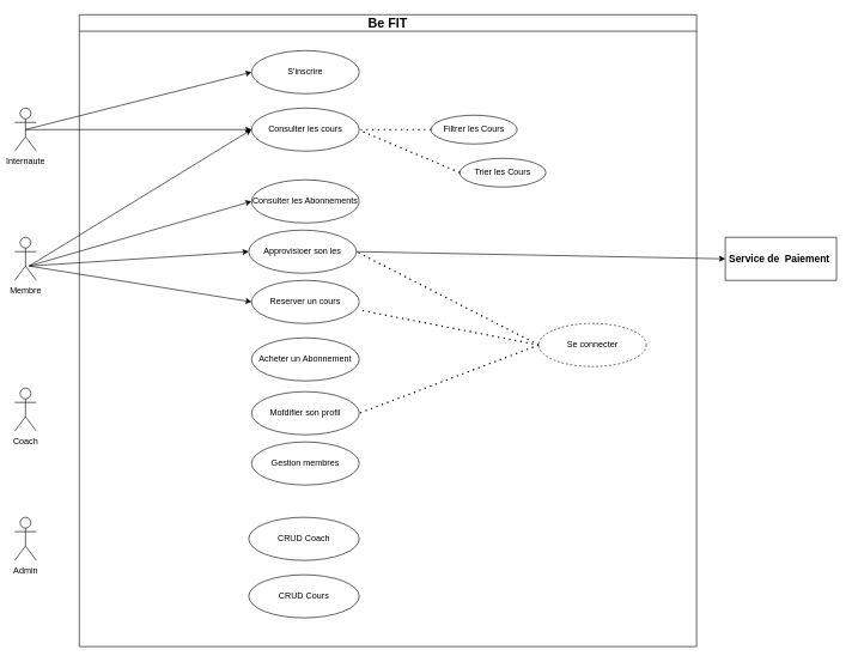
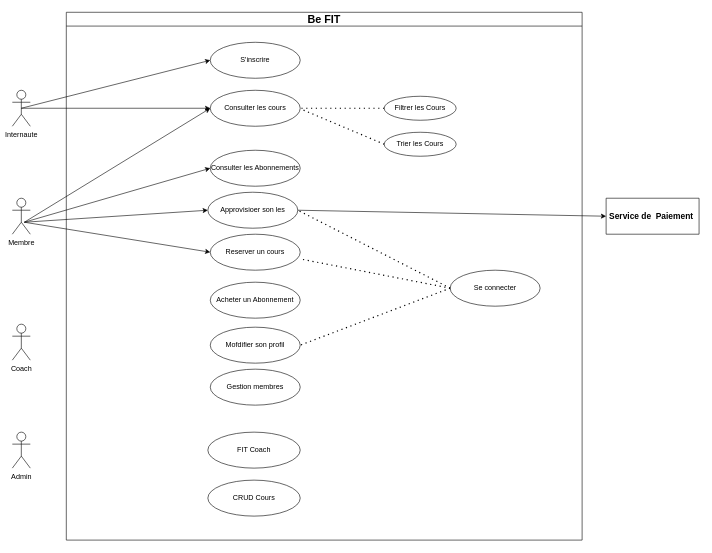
  <mxCell id="0" />
  <mxCell id="1" parent="0" />
  <mxCell id="2" value="Internaute&lt;br&gt;" style="shape=umlActor;verticalLabelPosition=bottom;verticalAlign=top;html=1;outlineConnect=0;" parent="1" vertex="1"><mxGeometry x="20" y="150" width="30" height="60" as="geometry" /></mxCell>
  <mxCell id="3" value="Membre" style="shape=umlActor;verticalLabelPosition=bottom;verticalAlign=top;html=1;outlineConnect=0;" parent="1" vertex="1"><mxGeometry x="20" y="330" width="30" height="60" as="geometry" /></mxCell>
  <mxCell id="4" value="Admin&lt;br&gt;" style="shape=umlActor;verticalLabelPosition=bottom;verticalAlign=top;html=1;outlineConnect=0;" parent="1" vertex="1"><mxGeometry x="20" y="720" width="30" height="60" as="geometry" /></mxCell>
  <mxCell id="5" value="&lt;font style=&quot;font-size: 18px;&quot;&gt;Be FIT&lt;/font&gt;" style="swimlane;whiteSpace=wrap;html=1;startSize=23;" parent="1" vertex="1"><mxGeometry x="110" y="20" width="860" height="880" as="geometry" /></mxCell>
  <mxCell id="6" value="Consulter les cours" style="ellipse;whiteSpace=wrap;html=1;" parent="5" vertex="1"><mxGeometry x="240" y="130" width="150" height="60" as="geometry" /></mxCell>
- <mxCell id="7" value="Filtrer les Cours" style="ellipse;whiteSpace=wrap;html=1;" parent="5" vertex="1"><mxGeometry x="490" y="140" width="120" height="40" as="geometry" /></mxCell>
+ <mxCell id="7" value="Filtrer les Cours" style="ellipse;whiteSpace=wrap;html=1;" parent="5" vertex="1"><mxGeometry x="530" y="140" width="120" height="40" as="geometry" /></mxCell>
  <mxCell id="8" value="Trier les Cours" style="ellipse;whiteSpace=wrap;html=1;" parent="5" vertex="1"><mxGeometry x="530" y="200" width="120" height="40" as="geometry" /></mxCell>
- <mxCell id="9" value="CRUD Coach" style="ellipse;whiteSpace=wrap;html=1;" vertex="1" parent="5"><mxGeometry x="236" y="700" width="154" height="60" as="geometry" /></mxCell>
+ <mxCell id="9" value="FIT Coach" style="ellipse;whiteSpace=wrap;html=1;" vertex="1" parent="5"><mxGeometry x="236" y="700" width="154" height="60" as="geometry" /></mxCell>
  <mxCell id="10" value="Reserver un cours" style="ellipse;whiteSpace=wrap;html=1;" vertex="1" parent="5"><mxGeometry x="240" y="370" width="150" height="60" as="geometry" /></mxCell>
  <mxCell id="11" value="S'inscrire" style="ellipse;whiteSpace=wrap;html=1;" vertex="1" parent="5"><mxGeometry x="240" y="50" width="150" height="60" as="geometry" /></mxCell>
  <mxCell id="12" value="Approvisioer son les" style="ellipse;whiteSpace=wrap;html=1;" vertex="1" parent="5"><mxGeometry x="236" y="300" width="150" height="60" as="geometry" /></mxCell>
  <mxCell id="13" value="Consulter les Abonnements" style="ellipse;whiteSpace=wrap;html=1;" vertex="1" parent="5"><mxGeometry x="240" y="230" width="150" height="60" as="geometry" /></mxCell>
  <mxCell id="14" value="Acheter un Abonnement" style="ellipse;whiteSpace=wrap;html=1;" vertex="1" parent="5"><mxGeometry x="240" y="450" width="150" height="60" as="geometry" /></mxCell>
  <mxCell id="15" value="Mofdifier son profil&lt;br&gt;" style="ellipse;whiteSpace=wrap;html=1;" vertex="1" parent="5"><mxGeometry x="240" y="525" width="150" height="60" as="geometry" /></mxCell>
  <mxCell id="16" style="edgeStyle=orthogonalEdgeStyle;rounded=0;orthogonalLoop=1;jettySize=auto;html=1;exitX=0.5;exitY=1;exitDx=0;exitDy=0;" edge="1" parent="5" source="15" target="15"><mxGeometry relative="1" as="geometry" /></mxCell>
  <mxCell id="17" value="" style="endArrow=none;dashed=1;html=1;dashPattern=1 3;strokeWidth=2;rounded=0;entryX=1.019;entryY=0.697;entryDx=0;entryDy=0;entryPerimeter=0;exitX=0;exitY=0.5;exitDx=0;exitDy=0;" edge="1" parent="5" source="18" target="10"><mxGeometry width="50" height="50" relative="1" as="geometry"><mxPoint x="640" y="460" as="sourcePoint" /><mxPoint x="790" y="410" as="targetPoint" /></mxGeometry></mxCell>
- <mxCell id="18" value="Se connecter" style="ellipse;whiteSpace=wrap;html=1;dashed=1;" vertex="1" parent="5"><mxGeometry x="640" y="430" width="150" height="60" as="geometry" /></mxCell>
+ <mxCell id="18" value="Se connecter" style="ellipse;whiteSpace=wrap;html=1;" vertex="1" parent="5"><mxGeometry x="640" y="430" width="150" height="60" as="geometry" /></mxCell>
  <mxCell id="19" value="" style="endArrow=none;dashed=1;html=1;dashPattern=1 3;strokeWidth=2;rounded=0;entryX=1;entryY=0.5;entryDx=0;entryDy=0;exitX=0;exitY=0.5;exitDx=0;exitDy=0;" edge="1" parent="5" source="18" target="12"><mxGeometry width="50" height="50" relative="1" as="geometry"><mxPoint x="660" y="480" as="sourcePoint" /><mxPoint x="413" y="392" as="targetPoint" /></mxGeometry></mxCell>
  <mxCell id="20" value="" style="endArrow=none;dashed=1;html=1;dashPattern=1 3;strokeWidth=2;rounded=0;entryX=1.019;entryY=0.697;entryDx=0;entryDy=0;entryPerimeter=0;exitX=0;exitY=0.5;exitDx=0;exitDy=0;" edge="1" parent="5" source="8"><mxGeometry width="50" height="50" relative="1" as="geometry"><mxPoint x="640" y="250" as="sourcePoint" /><mxPoint x="393" y="162" as="targetPoint" /></mxGeometry></mxCell>
  <mxCell id="21" value="" style="endArrow=none;dashed=1;html=1;dashPattern=1 3;strokeWidth=2;rounded=0;entryX=1;entryY=0.5;entryDx=0;entryDy=0;exitX=0;exitY=0.5;exitDx=0;exitDy=0;" edge="1" parent="5" source="7" target="6"><mxGeometry width="50" height="50" relative="1" as="geometry"><mxPoint x="540" y="230" as="sourcePoint" /><mxPoint x="403" y="172" as="targetPoint" /></mxGeometry></mxCell>
  <mxCell id="22" value="" style="endArrow=none;dashed=1;html=1;dashPattern=1 3;strokeWidth=2;rounded=0;entryX=1;entryY=0.5;entryDx=0;entryDy=0;exitX=0;exitY=0.5;exitDx=0;exitDy=0;" edge="1" parent="5" source="18" target="15"><mxGeometry width="50" height="50" relative="1" as="geometry"><mxPoint x="650" y="470" as="sourcePoint" /><mxPoint x="403" y="382" as="targetPoint" /></mxGeometry></mxCell>
  <mxCell id="23" value="CRUD Cours" style="ellipse;whiteSpace=wrap;html=1;" vertex="1" parent="5"><mxGeometry x="236" y="780" width="154" height="60" as="geometry" /></mxCell>
  <mxCell id="24" value="Gestion membres" style="ellipse;whiteSpace=wrap;html=1;" vertex="1" parent="5"><mxGeometry x="240" y="595" width="150" height="60" as="geometry" /></mxCell>
  <mxCell id="25" value="" style="swimlane;startSize=0;" parent="1" vertex="1"><mxGeometry x="1010" y="330" width="155" height="60" as="geometry" /></mxCell>
  <mxCell id="26" value="&lt;b&gt;&lt;font style=&quot;font-size: 14px;&quot;&gt;Service de&amp;nbsp; Paiement&lt;/font&gt;&lt;/b&gt;" style="text;html=1;align=center;verticalAlign=middle;resizable=0;points=[];autosize=1;strokeColor=none;fillColor=none;" parent="25" vertex="1"><mxGeometry x="-5" y="15" width="160" height="30" as="geometry" /></mxCell>
  <mxCell id="27" value="" style="endArrow=classic;html=1;rounded=0;exitX=0.5;exitY=0.5;exitDx=0;exitDy=0;exitPerimeter=0;entryX=0;entryY=0.5;entryDx=0;entryDy=0;" parent="1" source="2" target="6" edge="1"><mxGeometry width="50" height="50" relative="1" as="geometry"><mxPoint x="430" y="300" as="sourcePoint" /><mxPoint x="480" y="250" as="targetPoint" /></mxGeometry></mxCell>
  <mxCell id="28" value="Coach" style="shape=umlActor;verticalLabelPosition=bottom;verticalAlign=top;html=1;outlineConnect=0;" vertex="1" parent="1"><mxGeometry x="20" y="540" width="30" height="60" as="geometry" /></mxCell>
  <mxCell id="29" value="" style="endArrow=classic;html=1;rounded=0;entryX=0;entryY=0.5;entryDx=0;entryDy=0;" edge="1" parent="1" target="6"><mxGeometry width="50" height="50" relative="1" as="geometry"><mxPoint x="40" y="370" as="sourcePoint" /><mxPoint x="366" y="230" as="targetPoint" /><Array as="points" /></mxGeometry></mxCell>
  <mxCell id="30" value="" style="endArrow=classic;html=1;rounded=0;entryX=0;entryY=0.5;entryDx=0;entryDy=0;" edge="1" parent="1" target="10"><mxGeometry width="50" height="50" relative="1" as="geometry"><mxPoint x="40" y="370" as="sourcePoint" /><mxPoint x="366" y="230" as="targetPoint" /></mxGeometry></mxCell>
  <mxCell id="31" value="" style="endArrow=classic;html=1;rounded=0;entryX=0;entryY=0.5;entryDx=0;entryDy=0;" edge="1" parent="1" target="13"><mxGeometry width="50" height="50" relative="1" as="geometry"><mxPoint x="40" y="370" as="sourcePoint" /><mxPoint x="360" y="450" as="targetPoint" /></mxGeometry></mxCell>
  <mxCell id="32" value="" style="endArrow=classic;html=1;rounded=0;entryX=0;entryY=0.5;entryDx=0;entryDy=0;fontStyle=1" edge="1" parent="1" target="12"><mxGeometry width="50" height="50" relative="1" as="geometry"><mxPoint x="40" y="370" as="sourcePoint" /><mxPoint x="360" y="310" as="targetPoint" /></mxGeometry></mxCell>
  <mxCell id="33" value="" style="endArrow=classic;html=1;rounded=0;entryX=0;entryY=0.5;entryDx=0;entryDy=0;exitX=1;exitY=0.5;exitDx=0;exitDy=0;" edge="1" parent="1" source="12" target="25"><mxGeometry width="50" height="50" relative="1" as="geometry"><mxPoint x="500" y="360" as="sourcePoint" /><mxPoint x="356" y="390" as="targetPoint" /><Array as="points" /></mxGeometry></mxCell>
  <mxCell id="34" value="" style="endArrow=classic;html=1;rounded=0;exitX=0.5;exitY=0.5;exitDx=0;exitDy=0;exitPerimeter=0;entryX=0;entryY=0.5;entryDx=0;entryDy=0;" edge="1" parent="1" source="2" target="11"><mxGeometry width="50" height="50" relative="1" as="geometry"><mxPoint x="25" y="190" as="sourcePoint" /><mxPoint x="360" y="250" as="targetPoint" /></mxGeometry></mxCell>
